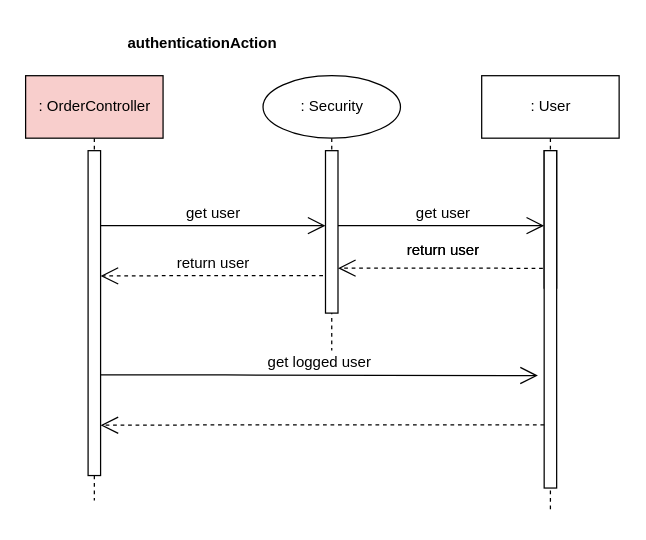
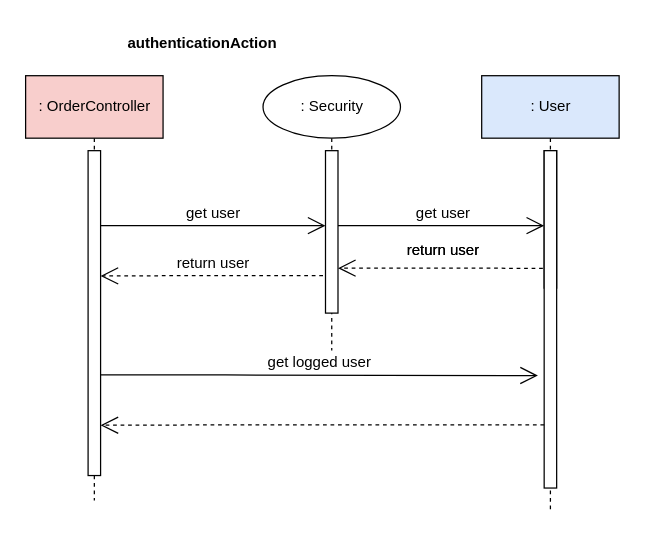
  <mxCell id="0" />
  <mxCell id="1" parent="0" />
  <mxCell id="2" style="edgeStyle=orthogonalEdgeStyle;rounded=0;orthogonalLoop=1;jettySize=auto;html=1;exitX=0.5;exitY=1;exitDx=0;exitDy=0;endArrow=none;endFill=0;dashed=1;" parent="1" edge="1"><mxGeometry relative="1" as="geometry"><mxPoint x="440" y="410" as="targetPoint" /><mxPoint x="440" y="110" as="sourcePoint" /><Array as="points" /></mxGeometry></mxCell>
  <mxCell id="3" style="edgeStyle=orthogonalEdgeStyle;rounded=0;orthogonalLoop=1;jettySize=auto;html=1;exitX=0.5;exitY=1;exitDx=0;exitDy=0;endArrow=none;endFill=0;dashed=1;" parent="1" source="17" edge="1"><mxGeometry relative="1" as="geometry"><mxPoint x="265" y="280" as="targetPoint" /><mxPoint x="265" y="120" as="sourcePoint" /><Array as="points" /></mxGeometry></mxCell>
  <mxCell id="4" style="edgeStyle=orthogonalEdgeStyle;rounded=0;orthogonalLoop=1;jettySize=auto;html=1;exitX=0.5;exitY=1;exitDx=0;exitDy=0;endArrow=none;endFill=0;dashed=1;" parent="1" source="16" edge="1"><mxGeometry relative="1" as="geometry"><mxPoint x="75" y="400" as="targetPoint" /></mxGeometry></mxCell>
  <mxCell id="5" value="" style="html=1;points=[];perimeter=orthogonalPerimeter;" parent="1" vertex="1"><mxGeometry x="70" y="120" width="10" height="260" as="geometry" /></mxCell>
  <mxCell id="6" value="" style="html=1;points=[];perimeter=orthogonalPerimeter;" parent="1" vertex="1"><mxGeometry x="260" y="120" width="10" height="130" as="geometry" /></mxCell>
  <mxCell id="7" value="" style="html=1;points=[];perimeter=orthogonalPerimeter;" parent="1" vertex="1"><mxGeometry x="435" y="120" width="10" height="110" as="geometry" /></mxCell>
  <mxCell id="8" value="" style="endArrow=open;endFill=1;endSize=12;html=1;" parent="1" target="6" edge="1"><mxGeometry width="160" relative="1" as="geometry"><mxPoint x="80" y="180" as="sourcePoint" /><mxPoint x="240" y="180" as="targetPoint" /><Array as="points"><mxPoint x="170" y="180" /></Array></mxGeometry></mxCell>
  <mxCell id="9" value="" style="endArrow=open;endFill=1;endSize=12;html=1;" parent="1" target="7" edge="1"><mxGeometry width="160" relative="1" as="geometry"><mxPoint x="270" y="180" as="sourcePoint" /><mxPoint x="430" y="180" as="targetPoint" /></mxGeometry></mxCell>
  <mxCell id="10" value="get user" style="text;html=1;align=center;verticalAlign=middle;resizable=0;points=[];autosize=1;" parent="1" vertex="1"><mxGeometry x="140" y="160" width="60" height="20" as="geometry" /></mxCell>
  <mxCell id="11" value="get user" style="text;html=1;align=center;verticalAlign=middle;resizable=0;points=[];autosize=1;" parent="1" vertex="1"><mxGeometry x="324" y="160" width="60" height="20" as="geometry" /></mxCell>
  <mxCell id="12" value="" style="endArrow=open;endSize=12;dashed=1;html=1;exitX=-0.105;exitY=0.856;exitDx=0;exitDy=0;exitPerimeter=0;" parent="1" source="7" target="6" edge="1"><mxGeometry x="0.022" width="160" relative="1" as="geometry"><mxPoint x="275" y="230" as="sourcePoint" /><mxPoint x="435" y="230" as="targetPoint" /><Array as="points"><mxPoint x="350" y="214" /></Array><mxPoint as="offset" /></mxGeometry></mxCell>
  <mxCell id="13" value="return user" style="text;html=1;align=center;verticalAlign=middle;resizable=0;points=[];autosize=1;" parent="1" vertex="1"><mxGeometry x="319" y="190" width="70" height="20" as="geometry" /></mxCell>
  <mxCell id="14" value="" style="endArrow=open;endSize=12;dashed=1;html=1;entryX=0.919;entryY=0.325;entryDx=0;entryDy=0;entryPerimeter=0;" parent="1" edge="1"><mxGeometry x="0.022" width="160" relative="1" as="geometry"><mxPoint x="258" y="220" as="sourcePoint" /><mxPoint x="80" y="220.25" as="targetPoint" /><Array as="points"><mxPoint x="160.81" y="220" /></Array><mxPoint as="offset" /></mxGeometry></mxCell>
  <mxCell id="15" value="return user" style="text;html=1;align=center;verticalAlign=middle;resizable=0;points=[];autosize=1;" parent="1" vertex="1"><mxGeometry x="135" y="200" width="70" height="20" as="geometry" /></mxCell>
  <mxCell id="16" value=": OrderController" style="html=1;fillColor=#f8cecc;" parent="1" vertex="1"><mxGeometry x="20" y="60" width="110" height="50" as="geometry" /></mxCell>
  <mxCell id="17" value=": Security" style="ellipse;html=1;" parent="1" vertex="1"><mxGeometry x="210" y="60" width="110" height="50" as="geometry" /></mxCell>
- <mxCell id="18" value=": User" style="html=1;" parent="1" vertex="1"><mxGeometry x="385" y="60" width="110" height="50" as="geometry" /></mxCell>
+ <mxCell id="18" value=": User" style="html=1;fillColor=#dae8fc;" parent="1" vertex="1"><mxGeometry x="385" y="60" width="110" height="50" as="geometry" /></mxCell>
  <mxCell id="19" value="return user" style="text;html=1;align=center;verticalAlign=middle;resizable=0;points=[];autosize=1;" parent="1" vertex="1"><mxGeometry x="319" y="190" width="70" height="20" as="geometry" /></mxCell>
  <mxCell id="20" value="" style="html=1;points=[];perimeter=orthogonalPerimeter;" parent="1" vertex="1"><mxGeometry x="435" y="120" width="10" height="270" as="geometry" /></mxCell>
  <mxCell id="21" value="&lt;b&gt;authenticationAction&lt;/b&gt;" style="text;html=1;" parent="1" vertex="1"><mxGeometry x="100" y="20" width="110" height="30" as="geometry" /></mxCell>
  <mxCell id="22" value="" style="endArrow=open;endFill=1;endSize=12;html=1;" edge="1" parent="1"><mxGeometry width="160" relative="1" as="geometry"><mxPoint x="80" y="299.5" as="sourcePoint" /><mxPoint x="430" y="300" as="targetPoint" /><Array as="points"><mxPoint x="170" y="299.5" /></Array></mxGeometry></mxCell>
  <mxCell id="23" value="get logged user" style="text;html=1;align=center;verticalAlign=middle;resizable=0;points=[];autosize=1;" vertex="1" parent="1"><mxGeometry x="210" y="279.5" width="90" height="20" as="geometry" /></mxCell>
  <mxCell id="24" value="" style="endArrow=open;endSize=12;dashed=1;html=1;entryX=0.919;entryY=0.325;entryDx=0;entryDy=0;entryPerimeter=0;" edge="1" parent="1" source="20"><mxGeometry x="0.022" width="160" relative="1" as="geometry"><mxPoint x="258" y="339.5" as="sourcePoint" /><mxPoint x="80" y="339.75" as="targetPoint" /><Array as="points"><mxPoint x="160.81" y="339.5" /></Array><mxPoint as="offset" /></mxGeometry></mxCell>
